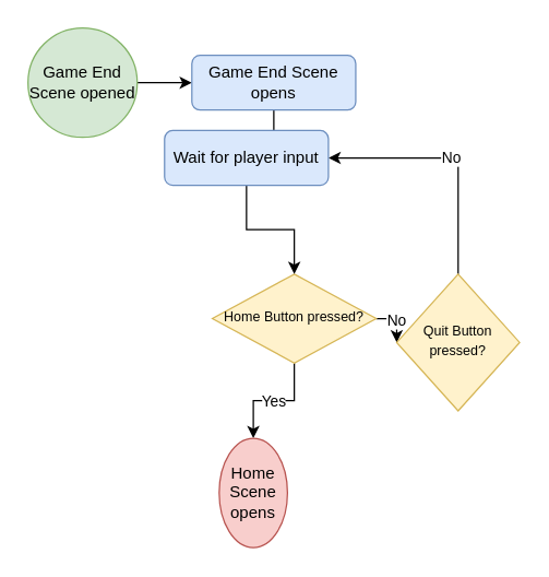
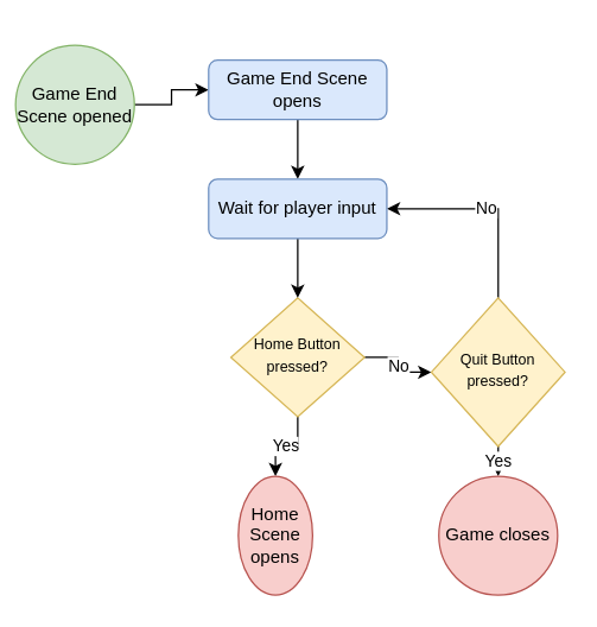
  <mxCell id="0" />
  <mxCell id="1" parent="0" />
  <mxCell id="2" value="No" style="edgeStyle=orthogonalEdgeStyle;rounded=0;orthogonalLoop=1;jettySize=auto;html=1;exitX=1;exitY=0.5;exitDx=0;exitDy=0;entryX=0;entryY=0.5;entryDx=0;entryDy=0;" parent="1" source="4" target="9" edge="1"><mxGeometry relative="1" as="geometry" /></mxCell>
  <mxCell id="3" value="Yes" style="edgeStyle=orthogonalEdgeStyle;rounded=0;orthogonalLoop=1;jettySize=auto;html=1;exitX=0.5;exitY=1;exitDx=0;exitDy=0;entryX=0.5;entryY=0;entryDx=0;entryDy=0;" parent="1" source="4" target="13" edge="1"><mxGeometry relative="1" as="geometry" /></mxCell>
- <mxCell id="4" value="&lt;span style=&quot;font-size: 10px&quot;&gt;Home Button pressed?&lt;/span&gt;" style="rhombus;whiteSpace=wrap;html=1;shadow=0;fontFamily=Helvetica;fontSize=12;align=center;strokeWidth=1;spacing=6;spacingTop=-4;fillColor=#fff2cc;strokeColor=#d6b656;" parent="1" vertex="1"><mxGeometry x="155" y="200" width="120" height="65" as="geometry" /></mxCell>
+ <mxCell id="4" value="&lt;span style=&quot;font-size: 10px&quot;&gt;Home Button pressed?&lt;/span&gt;" style="rhombus;whiteSpace=wrap;html=1;shadow=0;fontFamily=Helvetica;fontSize=12;align=center;strokeWidth=1;spacing=6;spacingTop=-4;fillColor=#fff2cc;strokeColor=#d6b656;" parent="1" vertex="1"><mxGeometry x="155" y="200" width="90" height="80" as="geometry" /></mxCell>
  <mxCell id="5" style="edgeStyle=orthogonalEdgeStyle;rounded=0;orthogonalLoop=1;jettySize=auto;html=1;exitX=1;exitY=0.5;exitDx=0;exitDy=0;" parent="1" source="6" target="11" edge="1"><mxGeometry relative="1" as="geometry" /></mxCell>
- <mxCell id="6" value="Game End Scene opened" style="ellipse;whiteSpace=wrap;html=1;aspect=fixed;fillColor=#d5e8d4;strokeColor=#82b366;" parent="1" vertex="1"><mxGeometry x="20" y="20" width="80" height="80" as="geometry" /></mxCell>
+ <mxCell id="6" value="Game End Scene opened" style="ellipse;whiteSpace=wrap;html=1;aspect=fixed;fillColor=#d5e8d4;strokeColor=#82b366;" parent="1" vertex="1"><mxGeometry x="10" y="30" width="80" height="80" as="geometry" /></mxCell>
+ <mxCell id="7" value="Yes" style="edgeStyle=orthogonalEdgeStyle;rounded=0;orthogonalLoop=1;jettySize=auto;html=1;exitX=0.5;exitY=1;exitDx=0;exitDy=0;entryX=0.5;entryY=0;entryDx=0;entryDy=0;" parent="1" source="9" target="12" edge="1"><mxGeometry relative="1" as="geometry"><mxPoint x="335" y="320" as="targetPoint" /></mxGeometry></mxCell>
  <mxCell id="8" value="No" style="edgeStyle=orthogonalEdgeStyle;rounded=0;orthogonalLoop=1;jettySize=auto;html=1;exitX=0.5;exitY=0;exitDx=0;exitDy=0;entryX=1;entryY=0.5;entryDx=0;entryDy=0;" edge="1" parent="1" source="9" target="15"><mxGeometry relative="1" as="geometry" /></mxCell>
  <mxCell id="9" value="&lt;span style=&quot;font-size: 10px&quot;&gt;Quit Button pressed?&lt;/span&gt;" style="rhombus;whiteSpace=wrap;html=1;shadow=0;fontFamily=Helvetica;fontSize=12;align=center;strokeWidth=1;spacing=6;spacingTop=-4;fillColor=#fff2cc;strokeColor=#d6b656;" parent="1" vertex="1"><mxGeometry x="290" y="200" width="90" height="100" as="geometry" /></mxCell>
  <mxCell id="10" style="edgeStyle=orthogonalEdgeStyle;rounded=0;orthogonalLoop=1;jettySize=auto;html=1;exitX=0.5;exitY=1;exitDx=0;exitDy=0;" parent="1" source="11" target="15" edge="1"><mxGeometry relative="1" as="geometry" /></mxCell>
  <mxCell id="11" value="Game End Scene opens" style="rounded=1;whiteSpace=wrap;html=1;fillColor=#dae8fc;strokeColor=#6c8ebf;" parent="1" vertex="1"><mxGeometry x="140" y="40" width="120" height="40" as="geometry" /></mxCell>
+ <mxCell id="12" value="Game closes" style="ellipse;whiteSpace=wrap;html=1;aspect=fixed;fillColor=#f8cecc;strokeColor=#b85450;" parent="1" vertex="1"><mxGeometry x="295" y="320" width="80" height="80" as="geometry" /></mxCell>
  <mxCell id="13" value="Home Scene opens" style="ellipse;whiteSpace=wrap;html=1;aspect=fixed;fillColor=#f8cecc;strokeColor=#b85450;" parent="1" vertex="1"><mxGeometry x="160" y="320" width="50" height="80" as="geometry" /></mxCell>
  <mxCell id="14" style="edgeStyle=orthogonalEdgeStyle;rounded=0;orthogonalLoop=1;jettySize=auto;html=1;exitX=0.5;exitY=1;exitDx=0;exitDy=0;entryX=0.5;entryY=0;entryDx=0;entryDy=0;" parent="1" source="15" target="4" edge="1"><mxGeometry relative="1" as="geometry" /></mxCell>
- <mxCell id="15" value="Wait for player input" style="rounded=1;whiteSpace=wrap;html=1;fillColor=#dae8fc;strokeColor=#6c8ebf;" parent="1" vertex="1"><mxGeometry x="120" y="95" width="120" height="40" as="geometry" /></mxCell>
+ <mxCell id="15" value="Wait for player input" style="rounded=1;whiteSpace=wrap;html=1;fillColor=#dae8fc;strokeColor=#6c8ebf;" parent="1" vertex="1"><mxGeometry x="140" y="120" width="120" height="40" as="geometry" /></mxCell>
